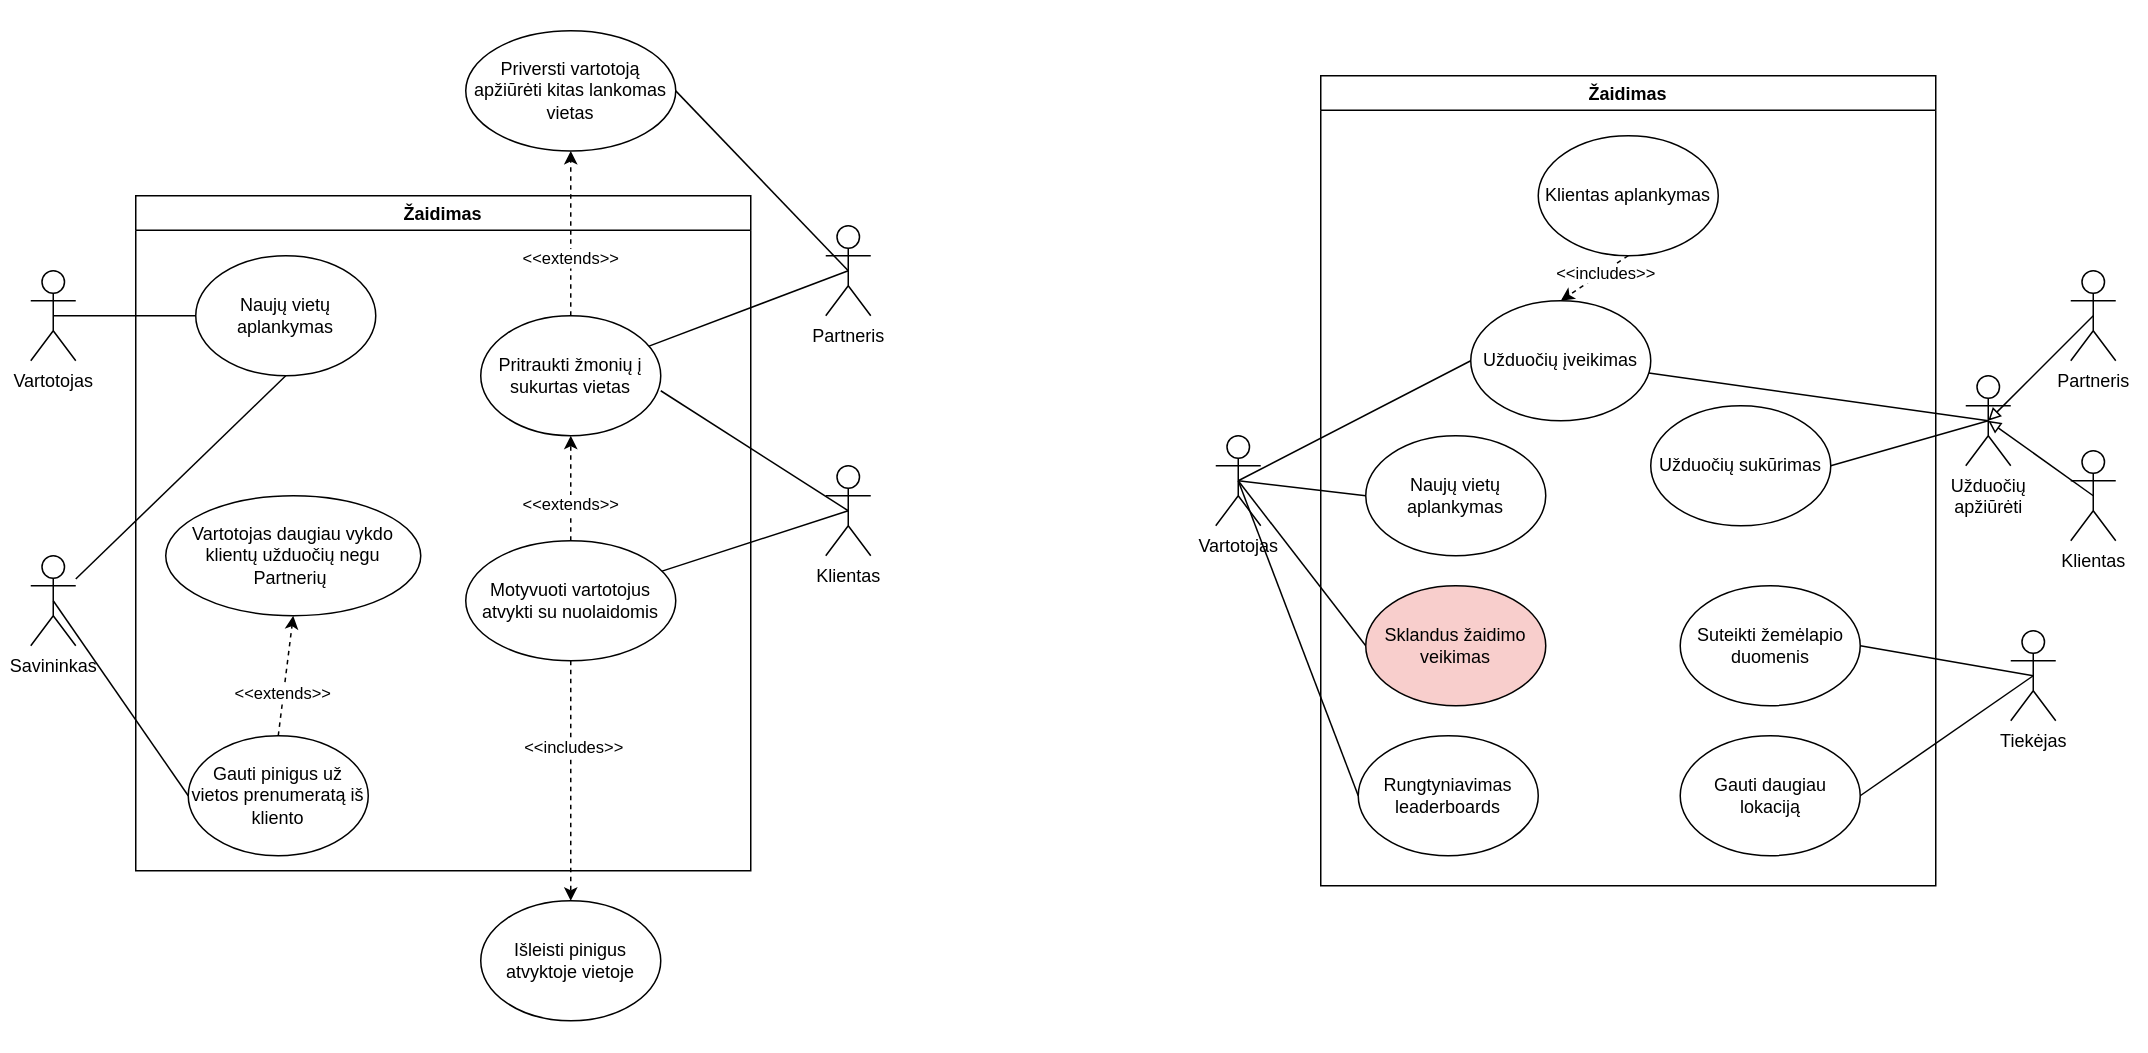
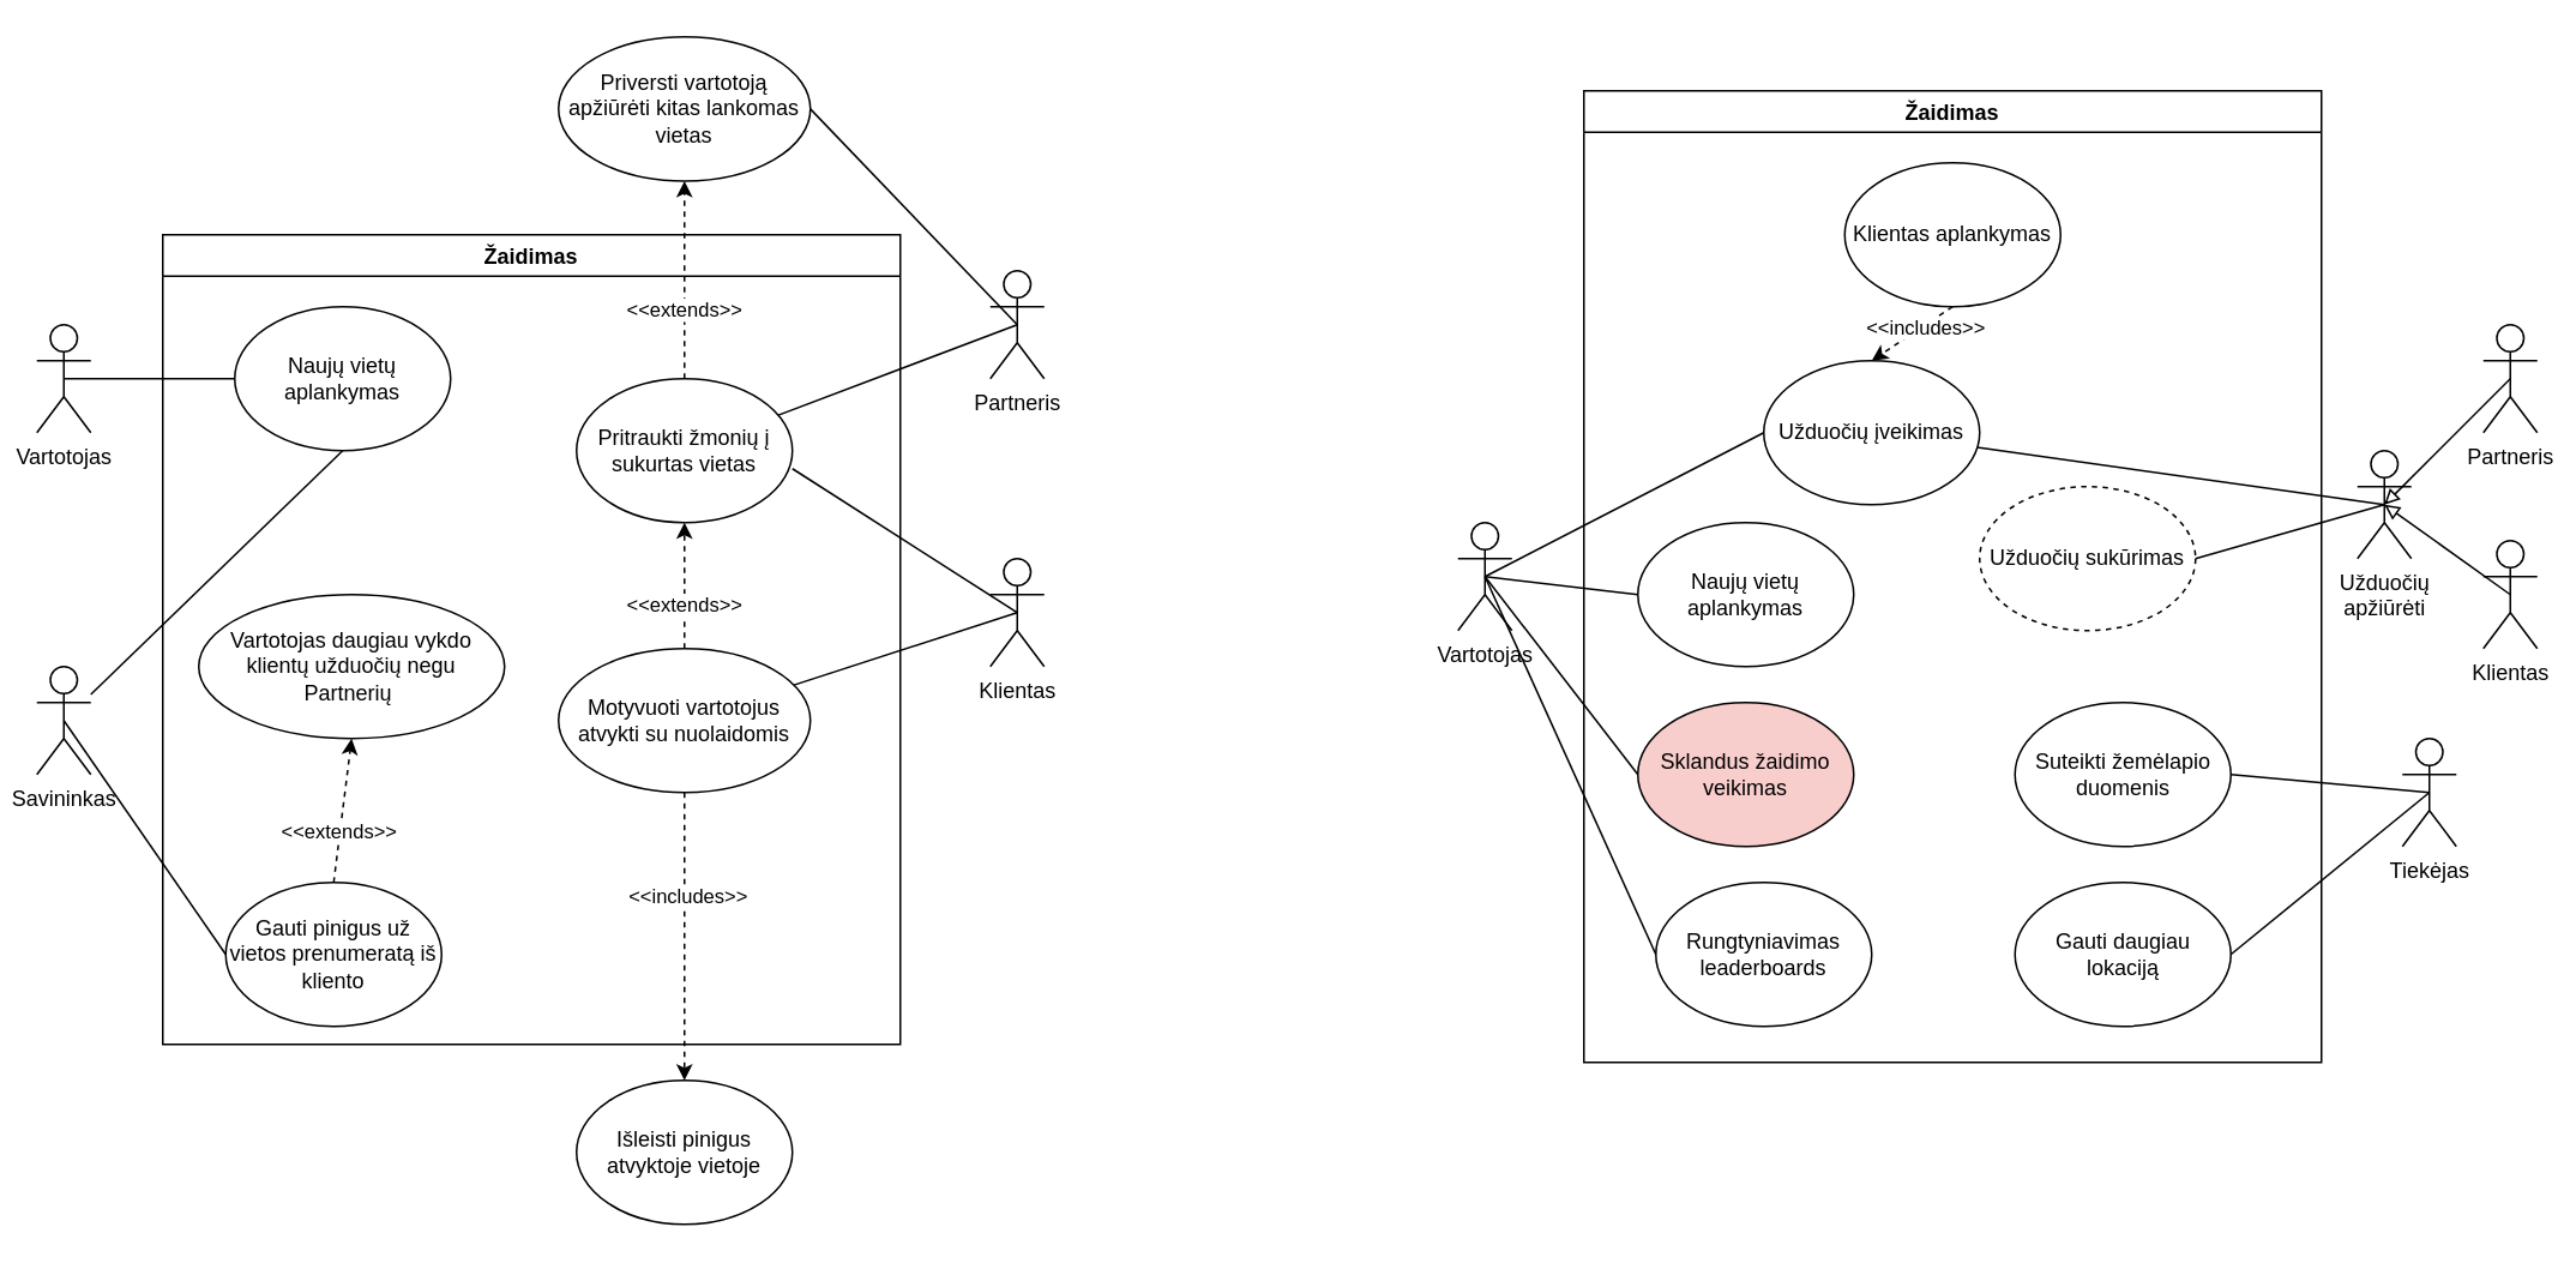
  <mxCell id="0" />
  <mxCell id="1" parent="0" />
  <mxCell id="2" value="Žaidimas" style="swimlane;" parent="1" vertex="1"><mxGeometry x="90" y="130" width="410" height="450" as="geometry" /></mxCell>
  <mxCell id="3" value="Pritraukti žmonių į sukurtas vietas" style="ellipse;whiteSpace=wrap;html=1;" parent="2" vertex="1"><mxGeometry x="230" y="80" width="120" height="80" as="geometry" /></mxCell>
  <mxCell id="4" style="edgeStyle=none;rounded=0;orthogonalLoop=1;jettySize=auto;html=1;endArrow=classic;endFill=1;dashed=1;" parent="2" source="6" target="3" edge="1"><mxGeometry relative="1" as="geometry" /></mxCell>
  <mxCell id="5" value="&amp;lt;&amp;lt;extends&amp;gt;&amp;gt;" style="edgeLabel;html=1;align=center;verticalAlign=middle;resizable=0;points=[];" parent="4" vertex="1" connectable="0"><mxGeometry x="-0.291" y="1" relative="1" as="geometry"><mxPoint as="offset" /></mxGeometry></mxCell>
  <mxCell id="6" value="Motyvuoti vartotojus atvykti su nuolaidomis" style="ellipse;whiteSpace=wrap;html=1;" parent="2" vertex="1"><mxGeometry x="220" y="230" width="140" height="80" as="geometry" /></mxCell>
  <mxCell id="7" value="Naujų vietų aplankymas" style="ellipse;whiteSpace=wrap;html=1;" parent="2" vertex="1"><mxGeometry x="40" y="40" width="120" height="80" as="geometry" /></mxCell>
  <mxCell id="8" value="Vartotojas daugiau vykdo klientų užduočių negu Partnerių&amp;nbsp;" style="ellipse;whiteSpace=wrap;html=1;" vertex="1" parent="2"><mxGeometry x="20" y="200" width="170" height="80" as="geometry" /></mxCell>
  <mxCell id="9" value="Gauti pinigus už vietos prenumeratą iš kliento" style="ellipse;whiteSpace=wrap;html=1;" vertex="1" parent="2"><mxGeometry x="35" y="360" width="120" height="80" as="geometry" /></mxCell>
  <mxCell id="10" style="edgeStyle=none;rounded=0;orthogonalLoop=1;jettySize=auto;html=1;endArrow=classic;endFill=1;dashed=1;entryX=0.5;entryY=1;entryDx=0;entryDy=0;exitX=0.5;exitY=0;exitDx=0;exitDy=0;" edge="1" parent="2" source="9" target="8"><mxGeometry relative="1" as="geometry"><mxPoint x="105" y="380" as="targetPoint" /><mxPoint x="40" y="360" as="sourcePoint" /></mxGeometry></mxCell>
  <mxCell id="11" value="&amp;lt;&amp;lt;extends&amp;gt;&amp;gt;" style="edgeLabel;html=1;align=center;verticalAlign=middle;resizable=0;points=[];" vertex="1" connectable="0" parent="10"><mxGeometry x="-0.291" y="1" relative="1" as="geometry"><mxPoint as="offset" /></mxGeometry></mxCell>
  <mxCell id="12" style="edgeStyle=none;rounded=0;orthogonalLoop=1;jettySize=auto;html=1;endArrow=none;endFill=0;exitX=0.5;exitY=0.5;exitDx=0;exitDy=0;exitPerimeter=0;" parent="1" source="14" edge="1"><mxGeometry relative="1" as="geometry"><mxPoint x="440" y="260" as="targetPoint" /></mxGeometry></mxCell>
  <mxCell id="13" style="edgeStyle=none;rounded=0;orthogonalLoop=1;jettySize=auto;html=1;exitX=0.5;exitY=0.5;exitDx=0;exitDy=0;exitPerimeter=0;endArrow=none;endFill=0;" parent="1" source="14" target="6" edge="1"><mxGeometry relative="1" as="geometry" /></mxCell>
  <mxCell id="14" value="Klientas" style="shape=umlActor;verticalLabelPosition=bottom;verticalAlign=top;html=1;outlineConnect=0;" parent="1" vertex="1"><mxGeometry x="550" y="310" width="30" height="60" as="geometry" /></mxCell>
  <mxCell id="15" style="edgeStyle=none;rounded=0;orthogonalLoop=1;jettySize=auto;html=1;entryX=0;entryY=0.5;entryDx=0;entryDy=0;endArrow=none;endFill=0;exitX=0.5;exitY=0.5;exitDx=0;exitDy=0;exitPerimeter=0;" parent="1" source="16" target="7" edge="1"><mxGeometry relative="1" as="geometry" /></mxCell>
  <mxCell id="16" value="Vartotojas" style="shape=umlActor;verticalLabelPosition=bottom;verticalAlign=top;html=1;outlineConnect=0;" parent="1" vertex="1"><mxGeometry x="20" y="180" width="30" height="60" as="geometry" /></mxCell>
  <mxCell id="17" style="rounded=0;orthogonalLoop=1;jettySize=auto;html=1;exitX=0.5;exitY=0.5;exitDx=0;exitDy=0;exitPerimeter=0;endArrow=none;endFill=0;" parent="1" source="19" target="3" edge="1"><mxGeometry relative="1" as="geometry" /></mxCell>
  <mxCell id="18" style="edgeStyle=none;rounded=0;orthogonalLoop=1;jettySize=auto;html=1;entryX=1;entryY=0.5;entryDx=0;entryDy=0;endArrow=none;endFill=0;exitX=0.5;exitY=0.5;exitDx=0;exitDy=0;exitPerimeter=0;" parent="1" source="19" target="23" edge="1"><mxGeometry relative="1" as="geometry" /></mxCell>
  <mxCell id="19" value="Partneris" style="shape=umlActor;verticalLabelPosition=bottom;verticalAlign=top;html=1;outlineConnect=0;" parent="1" vertex="1"><mxGeometry x="550" y="150" width="30" height="60" as="geometry" /></mxCell>
  <mxCell id="20" value="Išleisti pinigus atvyktoje vietoje" style="ellipse;whiteSpace=wrap;html=1;" parent="1" vertex="1"><mxGeometry x="320" y="600" width="120" height="80" as="geometry" /></mxCell>
  <mxCell id="21" style="edgeStyle=none;rounded=0;orthogonalLoop=1;jettySize=auto;html=1;endArrow=classic;endFill=1;dashed=1;exitX=0.5;exitY=1;exitDx=0;exitDy=0;entryX=0.5;entryY=0;entryDx=0;entryDy=0;" parent="1" source="6" target="20" edge="1"><mxGeometry relative="1" as="geometry"><mxPoint x="390" y="460" as="sourcePoint" /><mxPoint x="240" y="430" as="targetPoint" /></mxGeometry></mxCell>
  <mxCell id="22" value="&amp;lt;&amp;lt;includes&amp;gt;&amp;gt;" style="edgeLabel;html=1;align=center;verticalAlign=middle;resizable=0;points=[];" parent="21" vertex="1" connectable="0"><mxGeometry x="-0.291" y="1" relative="1" as="geometry"><mxPoint as="offset" /></mxGeometry></mxCell>
  <mxCell id="23" value="Priversti vartotoją apžiūrėti kitas lankomas vietas" style="ellipse;whiteSpace=wrap;html=1;" parent="1" vertex="1"><mxGeometry x="310" y="20" width="140" height="80.16" as="geometry" /></mxCell>
  <mxCell id="24" style="edgeStyle=none;rounded=0;orthogonalLoop=1;jettySize=auto;html=1;endArrow=classic;endFill=1;dashed=1;exitX=0.5;exitY=0;exitDx=0;exitDy=0;entryX=0.5;entryY=1;entryDx=0;entryDy=0;" parent="1" source="3" target="23" edge="1"><mxGeometry relative="1" as="geometry"><mxPoint x="360" y="210" as="targetPoint" /></mxGeometry></mxCell>
  <mxCell id="25" value="&amp;lt;&amp;lt;extends&amp;gt;&amp;gt;" style="edgeLabel;html=1;align=center;verticalAlign=middle;resizable=0;points=[];" parent="24" vertex="1" connectable="0"><mxGeometry x="-0.291" y="1" relative="1" as="geometry"><mxPoint as="offset" /></mxGeometry></mxCell>
  <mxCell id="26" style="rounded=0;orthogonalLoop=1;jettySize=auto;html=1;entryX=0;entryY=0.5;entryDx=0;entryDy=0;endArrow=none;endFill=0;exitX=0.5;exitY=0.5;exitDx=0;exitDy=0;exitPerimeter=0;" edge="1" parent="1" source="27" target="30"><mxGeometry relative="1" as="geometry" /></mxCell>
  <mxCell id="27" value="Vartotojas" style="shape=umlActor;verticalLabelPosition=bottom;verticalAlign=top;html=1;outlineConnect=0;" vertex="1" parent="1"><mxGeometry x="810" y="290" width="30" height="60" as="geometry" /></mxCell>
  <mxCell id="28" value="Žaidimas" style="swimlane;" vertex="1" parent="1"><mxGeometry x="880" y="50" width="410" height="540" as="geometry" /></mxCell>
  <mxCell id="29" value="Naujų vietų aplankymas" style="ellipse;whiteSpace=wrap;html=1;" vertex="1" parent="28"><mxGeometry x="30" y="240" width="120" height="80" as="geometry" /></mxCell>
  <mxCell id="30" value="Sklandus žaidimo veikimas" style="ellipse;whiteSpace=wrap;html=1;fillColor=#f8cecc;" vertex="1" parent="28"><mxGeometry x="30" y="340" width="120" height="80" as="geometry" /></mxCell>
  <mxCell id="31" value="Užduočių įveikimas" style="ellipse;whiteSpace=wrap;html=1;" vertex="1" parent="28"><mxGeometry x="100" y="150" width="120" height="80" as="geometry" /></mxCell>
  <mxCell id="32" value="Suteikti žemėlapio duomenis" style="ellipse;whiteSpace=wrap;html=1;" vertex="1" parent="28"><mxGeometry x="239.65" y="340" width="120" height="80" as="geometry" /></mxCell>
  <mxCell id="33" value="Gauti daugiau lokaciją" style="ellipse;whiteSpace=wrap;html=1;" vertex="1" parent="28"><mxGeometry x="239.65" y="440" width="120" height="80" as="geometry" /></mxCell>
- <mxCell id="34" value="Užduočių sukūrimas" style="ellipse;whiteSpace=wrap;html=1;" vertex="1" parent="28"><mxGeometry x="220" y="220" width="120" height="80" as="geometry" /></mxCell>
- <mxCell id="35" value="Rungtyniavimas leaderboards" style="ellipse;whiteSpace=wrap;html=1;" vertex="1" parent="28"><mxGeometry x="25" y="440" width="120" height="80" as="geometry" /></mxCell>
+ <mxCell id="34" value="Užduočių sukūrimas" style="ellipse;whiteSpace=wrap;html=1;dashed=1;" vertex="1" parent="28"><mxGeometry x="220" y="220" width="120" height="80" as="geometry" /></mxCell>
+ <mxCell id="35" value="Rungtyniavimas leaderboards" style="ellipse;whiteSpace=wrap;html=1;" vertex="1" parent="28"><mxGeometry x="40" y="440" width="120" height="80" as="geometry" /></mxCell>
  <mxCell id="36" value="Klientas aplankymas" style="ellipse;whiteSpace=wrap;html=1;" vertex="1" parent="28"><mxGeometry x="145" y="40" width="120" height="80" as="geometry" /></mxCell>
  <mxCell id="37" style="edgeStyle=none;rounded=0;orthogonalLoop=1;jettySize=auto;html=1;endArrow=classic;endFill=1;dashed=1;exitX=0.5;exitY=1;exitDx=0;exitDy=0;entryX=0.5;entryY=0;entryDx=0;entryDy=0;" edge="1" parent="28" source="36" target="31"><mxGeometry relative="1" as="geometry"><mxPoint x="-490" y="400" as="sourcePoint" /><mxPoint x="-490" y="470" as="targetPoint" /></mxGeometry></mxCell>
  <mxCell id="38" value="&amp;lt;&amp;lt;includes&amp;gt;&amp;gt;" style="edgeLabel;html=1;align=center;verticalAlign=middle;resizable=0;points=[];" vertex="1" connectable="0" parent="37"><mxGeometry x="-0.291" y="1" relative="1" as="geometry"><mxPoint as="offset" /></mxGeometry></mxCell>
  <mxCell id="39" value="" style="endArrow=none;html=1;rounded=0;entryX=0.5;entryY=0.5;entryDx=0;entryDy=0;entryPerimeter=0;exitX=0;exitY=0.5;exitDx=0;exitDy=0;" edge="1" parent="1" source="29" target="27"><mxGeometry width="50" height="50" relative="1" as="geometry"><mxPoint x="1270" y="360" as="sourcePoint" /><mxPoint x="1320" y="310" as="targetPoint" /></mxGeometry></mxCell>
  <mxCell id="40" style="rounded=0;orthogonalLoop=1;jettySize=auto;html=1;entryX=0;entryY=0.5;entryDx=0;entryDy=0;endArrow=none;endFill=0;exitX=0.5;exitY=0.5;exitDx=0;exitDy=0;exitPerimeter=0;" edge="1" parent="1" source="27" target="31"><mxGeometry relative="1" as="geometry"><mxPoint x="775" y="330" as="sourcePoint" /><mxPoint x="900" y="370" as="targetPoint" /></mxGeometry></mxCell>
- <mxCell id="41" value="Tiekėjas" style="shape=umlActor;verticalLabelPosition=bottom;verticalAlign=top;html=1;outlineConnect=0;" vertex="1" parent="1"><mxGeometry x="1340" y="420" width="30" height="60" as="geometry" /></mxCell>
+ <mxCell id="41" value="Tiekėjas" style="shape=umlActor;verticalLabelPosition=bottom;verticalAlign=top;html=1;outlineConnect=0;" vertex="1" parent="1"><mxGeometry x="1335" y="410" width="30" height="60" as="geometry" /></mxCell>
  <mxCell id="42" value="" style="endArrow=none;html=1;rounded=0;entryX=0.5;entryY=0.5;entryDx=0;entryDy=0;entryPerimeter=0;exitX=1;exitY=0.5;exitDx=0;exitDy=0;" edge="1" parent="1" source="32" target="41"><mxGeometry width="50" height="50" relative="1" as="geometry"><mxPoint x="1435" y="400" as="sourcePoint" /><mxPoint x="930" y="360" as="targetPoint" /></mxGeometry></mxCell>
  <mxCell id="43" value="" style="endArrow=none;html=1;rounded=0;entryX=0.5;entryY=0.5;entryDx=0;entryDy=0;entryPerimeter=0;exitX=1;exitY=0.5;exitDx=0;exitDy=0;" edge="1" parent="1" source="33" target="41"><mxGeometry width="50" height="50" relative="1" as="geometry"><mxPoint x="1435" y="530" as="sourcePoint" /><mxPoint x="1275" y="450" as="targetPoint" /></mxGeometry></mxCell>
  <mxCell id="44" value="Užduočių&lt;br&gt;apžiūrėti" style="shape=umlActor;verticalLabelPosition=bottom;verticalAlign=top;html=1;outlineConnect=0;" vertex="1" parent="1"><mxGeometry x="1310" y="250" width="30" height="60" as="geometry" /></mxCell>
  <mxCell id="45" style="edgeStyle=none;rounded=0;orthogonalLoop=1;jettySize=auto;html=1;endArrow=none;endFill=0;entryX=0.5;entryY=0.5;entryDx=0;entryDy=0;entryPerimeter=0;" edge="1" parent="1" source="31" target="44"><mxGeometry relative="1" as="geometry"><mxPoint x="1340" y="290" as="targetPoint" /></mxGeometry></mxCell>
  <mxCell id="46" style="edgeStyle=none;rounded=0;orthogonalLoop=1;jettySize=auto;html=1;endArrow=none;endFill=0;entryX=0.5;entryY=0.5;entryDx=0;entryDy=0;entryPerimeter=0;exitX=1;exitY=0.5;exitDx=0;exitDy=0;" edge="1" parent="1" source="34" target="44"><mxGeometry relative="1" as="geometry"><mxPoint x="1355" y="300" as="targetPoint" /><mxPoint x="1220" y="300" as="sourcePoint" /></mxGeometry></mxCell>
  <mxCell id="47" style="edgeStyle=none;rounded=0;orthogonalLoop=1;jettySize=auto;html=1;exitX=0.5;exitY=0.5;exitDx=0;exitDy=0;exitPerimeter=0;entryX=0.5;entryY=0.5;entryDx=0;entryDy=0;entryPerimeter=0;endArrow=block;endFill=0;" edge="1" parent="1" source="48" target="44"><mxGeometry relative="1" as="geometry" /></mxCell>
  <mxCell id="48" value="Partneris" style="shape=umlActor;verticalLabelPosition=bottom;verticalAlign=top;html=1;outlineConnect=0;" vertex="1" parent="1"><mxGeometry x="1380" y="180" width="30" height="60" as="geometry" /></mxCell>
  <mxCell id="49" style="edgeStyle=none;rounded=0;orthogonalLoop=1;jettySize=auto;html=1;exitX=0.5;exitY=0.5;exitDx=0;exitDy=0;exitPerimeter=0;endArrow=block;endFill=0;entryX=0.5;entryY=0.5;entryDx=0;entryDy=0;entryPerimeter=0;" edge="1" parent="1" source="50" target="44"><mxGeometry relative="1" as="geometry"><mxPoint x="1350" y="290" as="targetPoint" /></mxGeometry></mxCell>
  <mxCell id="50" value="Klientas" style="shape=umlActor;verticalLabelPosition=bottom;verticalAlign=top;html=1;outlineConnect=0;" vertex="1" parent="1"><mxGeometry x="1380" y="300" width="30" height="60" as="geometry" /></mxCell>
  <mxCell id="51" value="" style="endArrow=none;html=1;rounded=0;exitX=0;exitY=0.5;exitDx=0;exitDy=0;entryX=0.5;entryY=0.5;entryDx=0;entryDy=0;entryPerimeter=0;" edge="1" parent="1" source="35" target="27"><mxGeometry width="50" height="50" relative="1" as="geometry"><mxPoint x="1265" y="440" as="sourcePoint" /><mxPoint x="820" y="260" as="targetPoint" /></mxGeometry></mxCell>
  <mxCell id="52" style="edgeStyle=none;rounded=0;orthogonalLoop=1;jettySize=auto;html=1;entryX=0.5;entryY=1;entryDx=0;entryDy=0;endArrow=none;endFill=0;" edge="1" parent="1" source="53" target="7"><mxGeometry relative="1" as="geometry" /></mxCell>
  <mxCell id="53" value="Savininkas" style="shape=umlActor;verticalLabelPosition=bottom;verticalAlign=top;html=1;outlineConnect=0;" vertex="1" parent="1"><mxGeometry x="20" y="370" width="30" height="60" as="geometry" /></mxCell>
  <mxCell id="54" style="edgeStyle=none;rounded=0;orthogonalLoop=1;jettySize=auto;html=1;entryX=0;entryY=0.5;entryDx=0;entryDy=0;endArrow=none;endFill=0;exitX=0.5;exitY=0.5;exitDx=0;exitDy=0;exitPerimeter=0;" edge="1" parent="1" source="53" target="9"><mxGeometry relative="1" as="geometry" /></mxCell>
